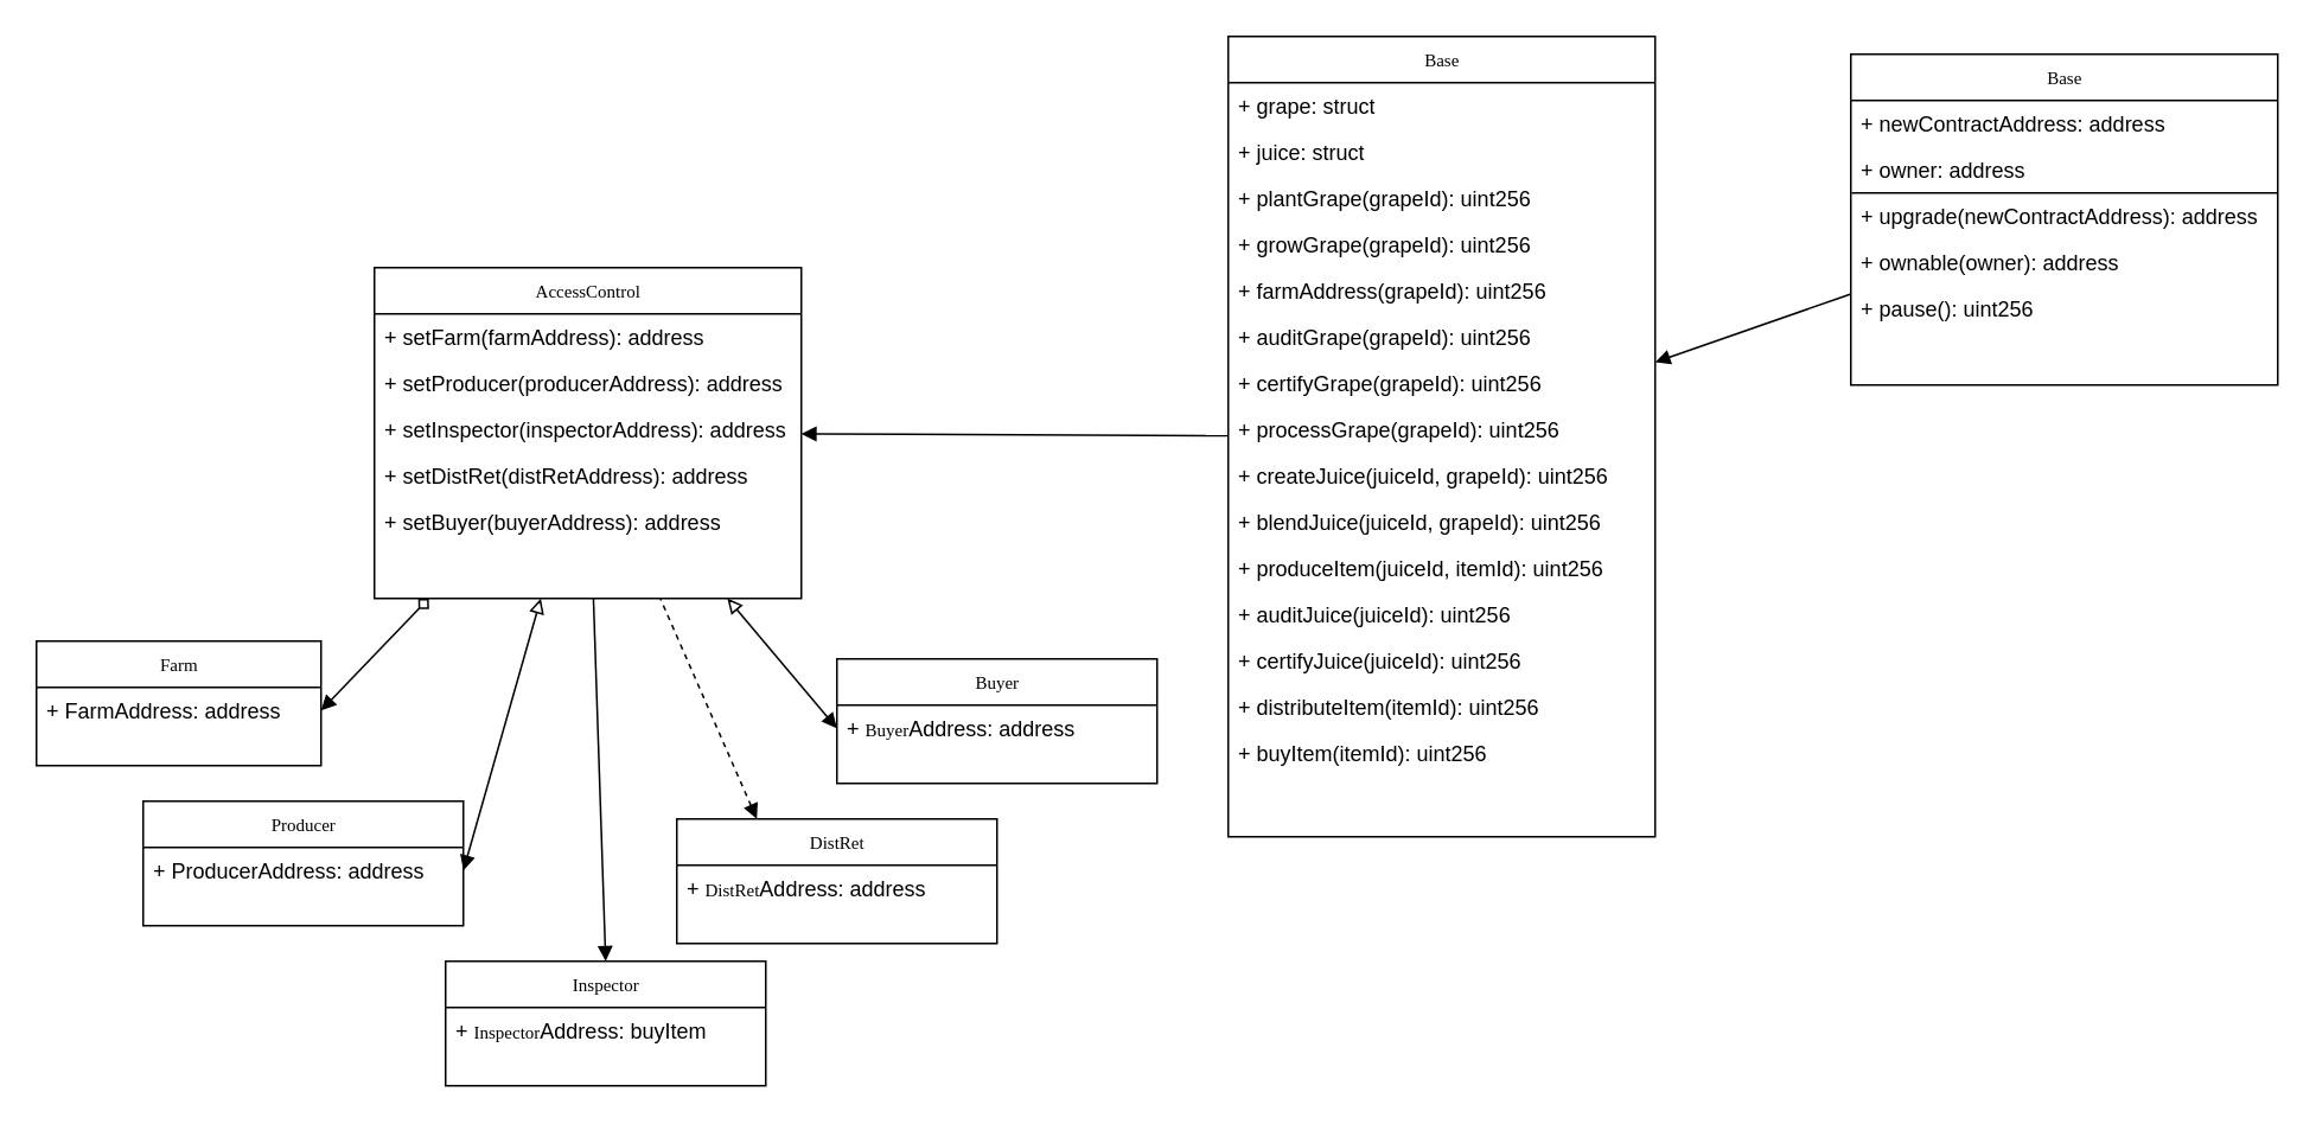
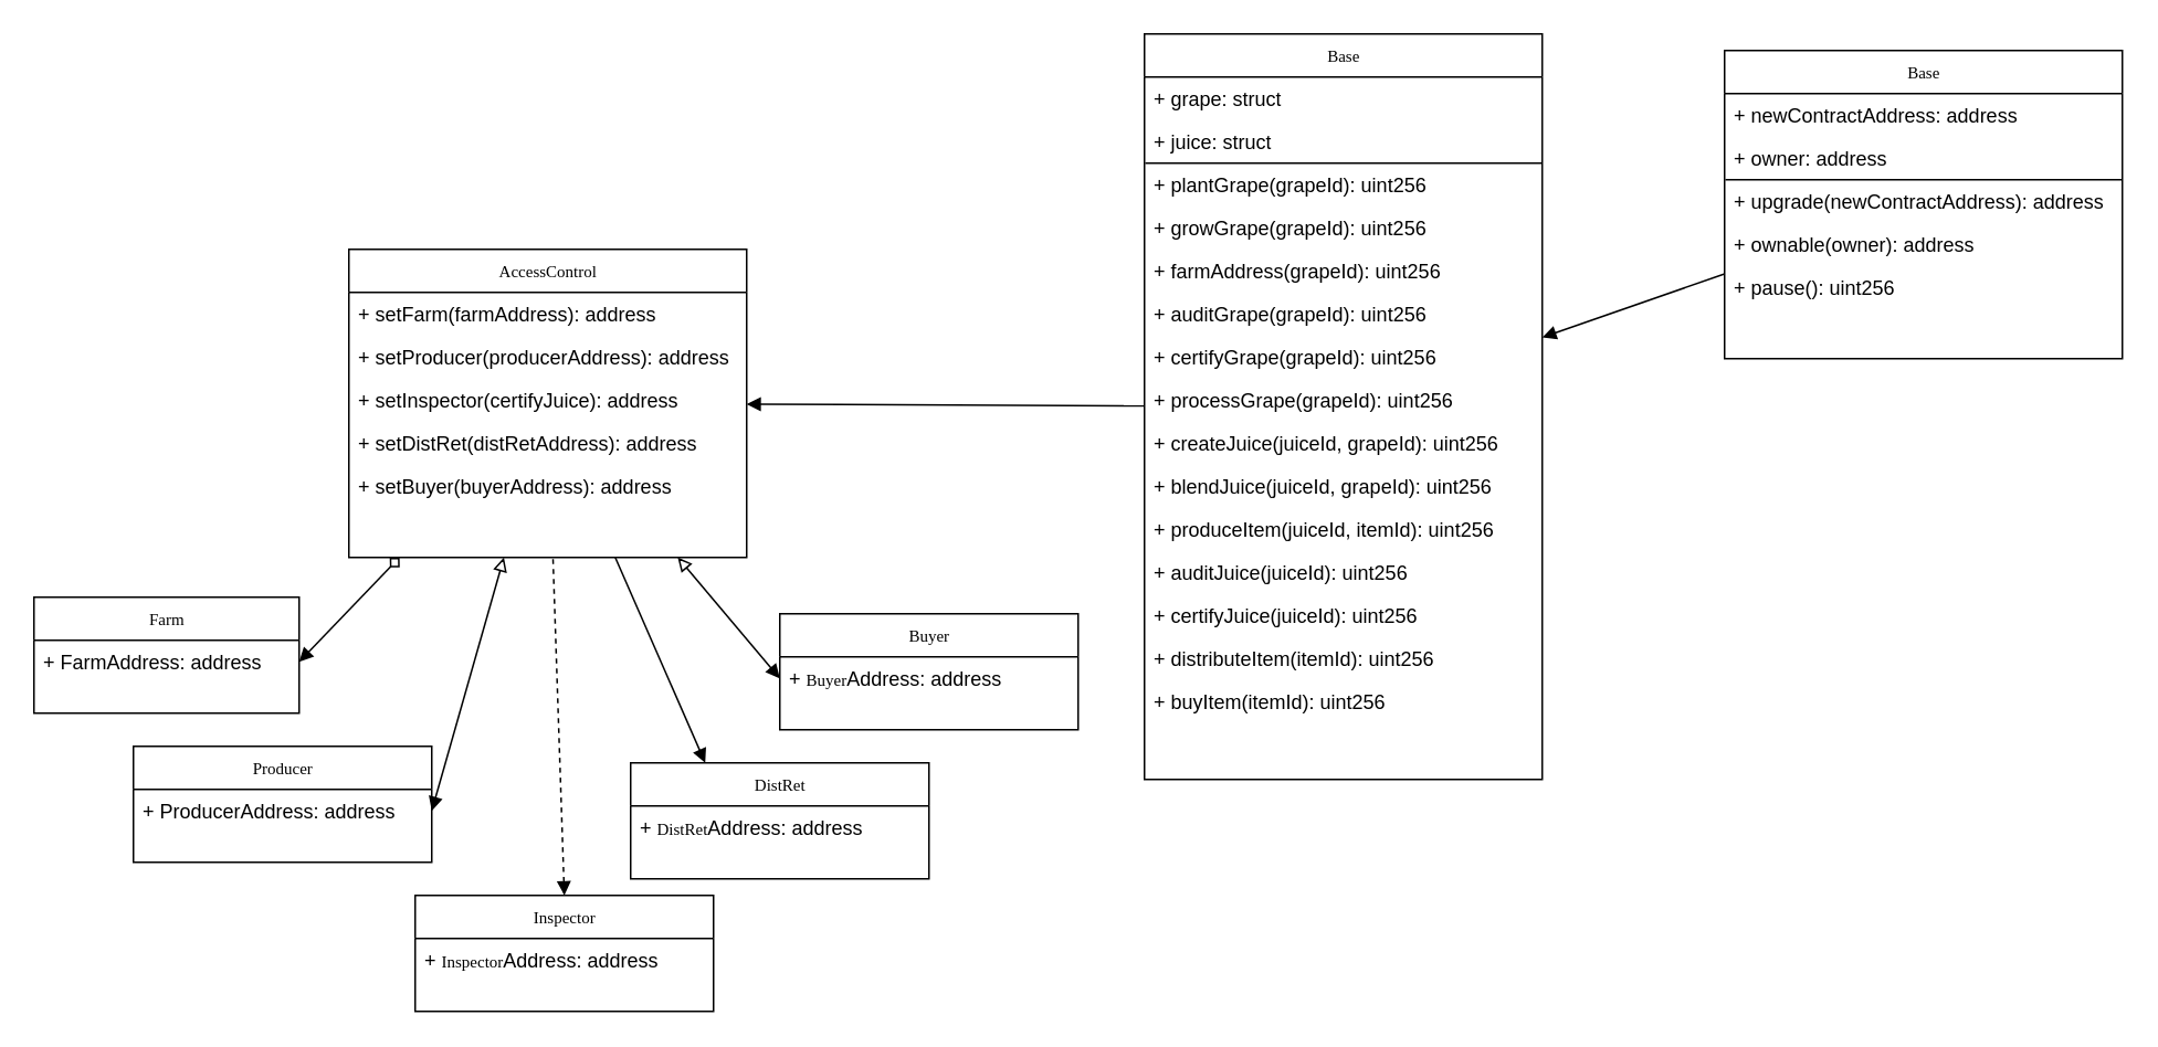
  <mxCell id="0" />
  <mxCell id="1" parent="0" />
  <mxCell id="2" value="AccessControl" style="swimlane;html=1;fontStyle=0;childLayout=stackLayout;horizontal=1;startSize=26;fillColor=none;horizontalStack=0;resizeParent=1;resizeLast=0;collapsible=1;marginBottom=0;swimlaneFillColor=#ffffff;rounded=0;shadow=0;comic=0;labelBackgroundColor=none;strokeWidth=1;fontFamily=Verdana;fontSize=10;align=center;" parent="1" vertex="1"><mxGeometry x="210" y="150" width="240" height="186" as="geometry" /></mxCell>
  <mxCell id="3" value="+ setFarm(farmAddress): address" style="text;html=1;strokeColor=none;fillColor=none;align=left;verticalAlign=top;spacingLeft=4;spacingRight=4;whiteSpace=wrap;overflow=hidden;rotatable=0;points=[[0,0.5],[1,0.5]];portConstraint=eastwest;" parent="2" vertex="1"><mxGeometry y="26" width="240" height="26" as="geometry" /></mxCell>
  <mxCell id="4" value="+ setProducer(producerAddress): address" style="text;html=1;strokeColor=none;fillColor=none;align=left;verticalAlign=top;spacingLeft=4;spacingRight=4;whiteSpace=wrap;overflow=hidden;rotatable=0;points=[[0,0.5],[1,0.5]];portConstraint=eastwest;" parent="2" vertex="1"><mxGeometry y="52" width="240" height="26" as="geometry" /></mxCell>
- <mxCell id="5" value="+ setInspector(inspectorAddress): address" style="text;html=1;strokeColor=none;fillColor=none;align=left;verticalAlign=top;spacingLeft=4;spacingRight=4;whiteSpace=wrap;overflow=hidden;rotatable=0;points=[[0,0.5],[1,0.5]];portConstraint=eastwest;" parent="2" vertex="1"><mxGeometry y="78" width="240" height="26" as="geometry" /></mxCell>
+ <mxCell id="5" value="+ setInspector(certifyJuice): address" style="text;html=1;strokeColor=none;fillColor=none;align=left;verticalAlign=top;spacingLeft=4;spacingRight=4;whiteSpace=wrap;overflow=hidden;rotatable=0;points=[[0,0.5],[1,0.5]];portConstraint=eastwest;" parent="2" vertex="1"><mxGeometry y="78" width="240" height="26" as="geometry" /></mxCell>
  <mxCell id="6" value="+ setDistRet(distRetAddress): address" style="text;html=1;strokeColor=none;fillColor=none;align=left;verticalAlign=top;spacingLeft=4;spacingRight=4;whiteSpace=wrap;overflow=hidden;rotatable=0;points=[[0,0.5],[1,0.5]];portConstraint=eastwest;" parent="2" vertex="1"><mxGeometry y="104" width="240" height="26" as="geometry" /></mxCell>
  <mxCell id="7" value="+ setBuyer(buyerAddress): address" style="text;html=1;strokeColor=none;fillColor=none;align=left;verticalAlign=top;spacingLeft=4;spacingRight=4;whiteSpace=wrap;overflow=hidden;rotatable=0;points=[[0,0.5],[1,0.5]];portConstraint=eastwest;" parent="2" vertex="1"><mxGeometry y="130" width="240" height="26" as="geometry" /></mxCell>
  <mxCell id="8" value="Producer" style="swimlane;html=1;fontStyle=0;childLayout=stackLayout;horizontal=1;startSize=26;fillColor=none;horizontalStack=0;resizeParent=1;resizeLast=0;collapsible=1;marginBottom=0;swimlaneFillColor=#ffffff;rounded=0;shadow=0;comic=0;labelBackgroundColor=none;strokeWidth=1;fontFamily=Verdana;fontSize=10;align=center;" vertex="1" parent="1"><mxGeometry x="80" y="450" width="180" height="70" as="geometry" /></mxCell>
  <mxCell id="9" value="+ ProducerAddress: address" style="text;html=1;strokeColor=none;fillColor=none;align=left;verticalAlign=top;spacingLeft=4;spacingRight=4;whiteSpace=wrap;overflow=hidden;rotatable=0;points=[[0,0.5],[1,0.5]];portConstraint=eastwest;" vertex="1" parent="8"><mxGeometry y="26" width="180" height="26" as="geometry" /></mxCell>
  <mxCell id="10" value="Farm" style="swimlane;html=1;fontStyle=0;childLayout=stackLayout;horizontal=1;startSize=26;fillColor=none;horizontalStack=0;resizeParent=1;resizeLast=0;collapsible=1;marginBottom=0;swimlaneFillColor=#ffffff;rounded=0;shadow=0;comic=0;labelBackgroundColor=none;strokeWidth=1;fontFamily=Verdana;fontSize=10;align=center;" vertex="1" parent="1"><mxGeometry x="20" y="360" width="160" height="70" as="geometry" /></mxCell>
  <mxCell id="11" value="+ FarmAddress: address" style="text;html=1;strokeColor=none;fillColor=none;align=left;verticalAlign=top;spacingLeft=4;spacingRight=4;whiteSpace=wrap;overflow=hidden;rotatable=0;points=[[0,0.5],[1,0.5]];portConstraint=eastwest;" vertex="1" parent="10"><mxGeometry y="26" width="160" height="26" as="geometry" /></mxCell>
- <mxCell id="12" style="edgeStyle=none;rounded=0;orthogonalLoop=1;jettySize=auto;html=1;exitX=0.5;exitY=0;exitDx=0;exitDy=0;startArrow=block;startFill=1;endArrow=none;endFill=0;" edge="1" parent="1" source="13" target="2"><mxGeometry relative="1" as="geometry" /></mxCell>
+ <mxCell id="12" style="edgeStyle=none;rounded=0;orthogonalLoop=1;jettySize=auto;html=1;exitX=0.5;exitY=0;exitDx=0;exitDy=0;startArrow=block;startFill=1;endArrow=none;endFill=0;dashed=1;" edge="1" parent="1" source="13" target="2"><mxGeometry relative="1" as="geometry" /></mxCell>
  <mxCell id="13" value="Inspector" style="swimlane;html=1;fontStyle=0;childLayout=stackLayout;horizontal=1;startSize=26;fillColor=none;horizontalStack=0;resizeParent=1;resizeLast=0;collapsible=1;marginBottom=0;swimlaneFillColor=#ffffff;rounded=0;shadow=0;comic=0;labelBackgroundColor=none;strokeWidth=1;fontFamily=Verdana;fontSize=10;align=center;" vertex="1" parent="1"><mxGeometry x="250" y="540" width="180" height="70" as="geometry" /></mxCell>
- <mxCell id="14" value="+&amp;nbsp;&lt;span style=&quot;font-family: &amp;#34;verdana&amp;#34; ; font-size: 10px ; text-align: center&quot;&gt;Inspector&lt;/span&gt;Address: buyItem" style="text;html=1;strokeColor=none;fillColor=none;align=left;verticalAlign=top;spacingLeft=4;spacingRight=4;whiteSpace=wrap;overflow=hidden;rotatable=0;points=[[0,0.5],[1,0.5]];portConstraint=eastwest;" vertex="1" parent="13"><mxGeometry y="26" width="180" height="26" as="geometry" /></mxCell>
- <mxCell id="15" style="edgeStyle=none;rounded=0;orthogonalLoop=1;jettySize=auto;html=1;exitX=0.25;exitY=0;exitDx=0;exitDy=0;startArrow=block;startFill=1;endArrow=none;endFill=0;dashed=1;" edge="1" parent="1" source="16" target="2"><mxGeometry relative="1" as="geometry" /></mxCell>
+ <mxCell id="14" value="+&amp;nbsp;&lt;span style=&quot;font-family: &amp;#34;verdana&amp;#34; ; font-size: 10px ; text-align: center&quot;&gt;Inspector&lt;/span&gt;Address: address" style="text;html=1;strokeColor=none;fillColor=none;align=left;verticalAlign=top;spacingLeft=4;spacingRight=4;whiteSpace=wrap;overflow=hidden;rotatable=0;points=[[0,0.5],[1,0.5]];portConstraint=eastwest;" vertex="1" parent="13"><mxGeometry y="26" width="180" height="26" as="geometry" /></mxCell>
+ <mxCell id="15" style="edgeStyle=none;rounded=0;orthogonalLoop=1;jettySize=auto;html=1;exitX=0.25;exitY=0;exitDx=0;exitDy=0;startArrow=block;startFill=1;endArrow=none;endFill=0;" edge="1" parent="1" source="16" target="2"><mxGeometry relative="1" as="geometry" /></mxCell>
  <mxCell id="16" value="DistRet" style="swimlane;html=1;fontStyle=0;childLayout=stackLayout;horizontal=1;startSize=26;fillColor=none;horizontalStack=0;resizeParent=1;resizeLast=0;collapsible=1;marginBottom=0;swimlaneFillColor=#ffffff;rounded=0;shadow=0;comic=0;labelBackgroundColor=none;strokeWidth=1;fontFamily=Verdana;fontSize=10;align=center;" vertex="1" parent="1"><mxGeometry x="380" y="460" width="180" height="70" as="geometry" /></mxCell>
  <mxCell id="17" value="+&amp;nbsp;&lt;span style=&quot;font-family: &amp;#34;verdana&amp;#34; ; font-size: 10px ; text-align: center&quot;&gt;DistRet&lt;/span&gt;Address: address" style="text;html=1;strokeColor=none;fillColor=none;align=left;verticalAlign=top;spacingLeft=4;spacingRight=4;whiteSpace=wrap;overflow=hidden;rotatable=0;points=[[0,0.5],[1,0.5]];portConstraint=eastwest;" vertex="1" parent="16"><mxGeometry y="26" width="180" height="26" as="geometry" /></mxCell>
  <mxCell id="18" value="Buyer" style="swimlane;html=1;fontStyle=0;childLayout=stackLayout;horizontal=1;startSize=26;fillColor=none;horizontalStack=0;resizeParent=1;resizeLast=0;collapsible=1;marginBottom=0;swimlaneFillColor=#ffffff;rounded=0;shadow=0;comic=0;labelBackgroundColor=none;strokeWidth=1;fontFamily=Verdana;fontSize=10;align=center;" vertex="1" parent="1"><mxGeometry x="470" y="370" width="180" height="70" as="geometry" /></mxCell>
  <mxCell id="19" value="&lt;div style=&quot;text-align: center&quot;&gt;&lt;span&gt;+ &lt;font face=&quot;verdana&quot;&gt;&lt;span style=&quot;font-size: 10px&quot;&gt;Buyer&lt;/span&gt;&lt;/font&gt;&lt;/span&gt;&lt;span&gt;Address: address&lt;/span&gt;&lt;/div&gt;" style="text;html=1;strokeColor=none;fillColor=none;align=left;verticalAlign=top;spacingLeft=4;spacingRight=4;whiteSpace=wrap;overflow=hidden;rotatable=0;points=[[0,0.5],[1,0.5]];portConstraint=eastwest;" vertex="1" parent="18"><mxGeometry y="26" width="180" height="26" as="geometry" /></mxCell>
  <mxCell id="20" style="edgeStyle=none;rounded=0;orthogonalLoop=1;jettySize=auto;html=1;exitX=1;exitY=0.5;exitDx=0;exitDy=0;startArrow=block;startFill=1;endArrow=block;endFill=0;" edge="1" parent="1" source="9" target="2"><mxGeometry relative="1" as="geometry" /></mxCell>
  <mxCell id="21" style="edgeStyle=none;rounded=0;orthogonalLoop=1;jettySize=auto;html=1;exitX=1;exitY=0.5;exitDx=0;exitDy=0;startArrow=block;startFill=1;endArrow=diamond;endFill=0;" edge="1" parent="1" source="11" target="2"><mxGeometry relative="1" as="geometry" /></mxCell>
  <mxCell id="22" style="edgeStyle=none;rounded=0;orthogonalLoop=1;jettySize=auto;html=1;exitX=0;exitY=0.5;exitDx=0;exitDy=0;startArrow=block;startFill=1;endArrow=block;endFill=0;" edge="1" parent="1" source="19" target="2"><mxGeometry relative="1" as="geometry" /></mxCell>
  <mxCell id="23" value="Base" style="swimlane;html=1;fontStyle=0;childLayout=stackLayout;horizontal=1;startSize=26;fillColor=none;horizontalStack=0;resizeParent=1;resizeLast=0;collapsible=1;marginBottom=0;swimlaneFillColor=#ffffff;rounded=0;shadow=0;comic=0;labelBackgroundColor=none;strokeWidth=1;fontFamily=Verdana;fontSize=10;align=center;" vertex="1" parent="1"><mxGeometry x="690" y="20" width="240" height="450" as="geometry" /></mxCell>
  <mxCell id="24" value="+ grape: struct" style="text;html=1;strokeColor=none;fillColor=none;align=left;verticalAlign=top;spacingLeft=4;spacingRight=4;whiteSpace=wrap;overflow=hidden;rotatable=0;points=[[0,0.5],[1,0.5]];portConstraint=eastwest;" vertex="1" parent="23"><mxGeometry y="26" width="240" height="26" as="geometry" /></mxCell>
  <mxCell id="25" value="+ juice: struct" style="text;html=1;strokeColor=none;fillColor=none;align=left;verticalAlign=top;spacingLeft=4;spacingRight=4;whiteSpace=wrap;overflow=hidden;rotatable=0;points=[[0,0.5],[1,0.5]];portConstraint=eastwest;" vertex="1" parent="23"><mxGeometry y="52" width="240" height="26" as="geometry" /></mxCell>
  <mxCell id="26" value="+ plantGrape(grapeId): uint256" style="text;html=1;strokeColor=none;fillColor=none;align=left;verticalAlign=top;spacingLeft=4;spacingRight=4;whiteSpace=wrap;overflow=hidden;rotatable=0;points=[[0,0.5],[1,0.5]];portConstraint=eastwest;" vertex="1" parent="23"><mxGeometry y="78" width="240" height="26" as="geometry" /></mxCell>
  <mxCell id="27" value="+ growGrape(grapeId): uint256" style="text;html=1;strokeColor=none;fillColor=none;align=left;verticalAlign=top;spacingLeft=4;spacingRight=4;whiteSpace=wrap;overflow=hidden;rotatable=0;points=[[0,0.5],[1,0.5]];portConstraint=eastwest;" vertex="1" parent="23"><mxGeometry y="104" width="240" height="26" as="geometry" /></mxCell>
  <mxCell id="28" value="+ farmAddress(grapeId): uint256" style="text;html=1;strokeColor=none;fillColor=none;align=left;verticalAlign=top;spacingLeft=4;spacingRight=4;whiteSpace=wrap;overflow=hidden;rotatable=0;points=[[0,0.5],[1,0.5]];portConstraint=eastwest;" vertex="1" parent="23"><mxGeometry y="130" width="240" height="26" as="geometry" /></mxCell>
+ <mxCell id="29" value="" style="endArrow=none;html=1;exitX=0.002;exitY=0.001;exitDx=0;exitDy=0;exitPerimeter=0;entryX=0.999;entryY=1.003;entryDx=0;entryDy=0;entryPerimeter=0;" edge="1" parent="23" source="26" target="25"><mxGeometry width="50" height="50" relative="1" as="geometry"><mxPoint x="180" y="200" as="sourcePoint" /><mxPoint x="241" y="91" as="targetPoint" /></mxGeometry></mxCell>
  <mxCell id="30" value="+ auditGrape(grapeId): uint256" style="text;html=1;strokeColor=none;fillColor=none;align=left;verticalAlign=top;spacingLeft=4;spacingRight=4;whiteSpace=wrap;overflow=hidden;rotatable=0;points=[[0,0.5],[1,0.5]];portConstraint=eastwest;" vertex="1" parent="23"><mxGeometry y="156" width="240" height="26" as="geometry" /></mxCell>
  <mxCell id="31" value="+ certifyGrape(grapeId): uint256" style="text;html=1;strokeColor=none;fillColor=none;align=left;verticalAlign=top;spacingLeft=4;spacingRight=4;whiteSpace=wrap;overflow=hidden;rotatable=0;points=[[0,0.5],[1,0.5]];portConstraint=eastwest;" vertex="1" parent="23"><mxGeometry y="182" width="240" height="26" as="geometry" /></mxCell>
  <mxCell id="32" value="+ processGrape(grapeId): uint256" style="text;html=1;strokeColor=none;fillColor=none;align=left;verticalAlign=top;spacingLeft=4;spacingRight=4;whiteSpace=wrap;overflow=hidden;rotatable=0;points=[[0,0.5],[1,0.5]];portConstraint=eastwest;" vertex="1" parent="23"><mxGeometry y="208" width="240" height="26" as="geometry" /></mxCell>
  <mxCell id="33" value="+ createJuice(juiceId, grapeId): uint256" style="text;html=1;strokeColor=none;fillColor=none;align=left;verticalAlign=top;spacingLeft=4;spacingRight=4;whiteSpace=wrap;overflow=hidden;rotatable=0;points=[[0,0.5],[1,0.5]];portConstraint=eastwest;" vertex="1" parent="23"><mxGeometry y="234" width="240" height="26" as="geometry" /></mxCell>
  <mxCell id="34" value="+ blendJuice(juiceId, grapeId): uint256" style="text;html=1;strokeColor=none;fillColor=none;align=left;verticalAlign=top;spacingLeft=4;spacingRight=4;whiteSpace=wrap;overflow=hidden;rotatable=0;points=[[0,0.5],[1,0.5]];portConstraint=eastwest;" vertex="1" parent="23"><mxGeometry y="260" width="240" height="26" as="geometry" /></mxCell>
  <mxCell id="35" value="+ produceItem(juiceId, itemId): uint256" style="text;html=1;strokeColor=none;fillColor=none;align=left;verticalAlign=top;spacingLeft=4;spacingRight=4;whiteSpace=wrap;overflow=hidden;rotatable=0;points=[[0,0.5],[1,0.5]];portConstraint=eastwest;" vertex="1" parent="23"><mxGeometry y="286" width="240" height="26" as="geometry" /></mxCell>
  <mxCell id="36" value="+ auditJuice(juiceId): uint256" style="text;html=1;strokeColor=none;fillColor=none;align=left;verticalAlign=top;spacingLeft=4;spacingRight=4;whiteSpace=wrap;overflow=hidden;rotatable=0;points=[[0,0.5],[1,0.5]];portConstraint=eastwest;" vertex="1" parent="23"><mxGeometry y="312" width="240" height="26" as="geometry" /></mxCell>
  <mxCell id="37" value="+ certifyJuice(juiceId): uint256" style="text;html=1;strokeColor=none;fillColor=none;align=left;verticalAlign=top;spacingLeft=4;spacingRight=4;whiteSpace=wrap;overflow=hidden;rotatable=0;points=[[0,0.5],[1,0.5]];portConstraint=eastwest;" vertex="1" parent="23"><mxGeometry y="338" width="240" height="26" as="geometry" /></mxCell>
  <mxCell id="38" value="+ distributeItem(itemId): uint256" style="text;html=1;strokeColor=none;fillColor=none;align=left;verticalAlign=top;spacingLeft=4;spacingRight=4;whiteSpace=wrap;overflow=hidden;rotatable=0;points=[[0,0.5],[1,0.5]];portConstraint=eastwest;" vertex="1" parent="23"><mxGeometry y="364" width="240" height="26" as="geometry" /></mxCell>
  <mxCell id="39" value="+ buyItem(itemId): uint256" style="text;html=1;strokeColor=none;fillColor=none;align=left;verticalAlign=top;spacingLeft=4;spacingRight=4;whiteSpace=wrap;overflow=hidden;rotatable=0;points=[[0,0.5],[1,0.5]];portConstraint=eastwest;" vertex="1" parent="23"><mxGeometry y="390" width="240" height="26" as="geometry" /></mxCell>
  <mxCell id="40" style="edgeStyle=none;rounded=0;orthogonalLoop=1;jettySize=auto;html=1;startArrow=block;startFill=1;endArrow=none;endFill=0;" edge="1" parent="1" source="23" target="42"><mxGeometry relative="1" as="geometry"><mxPoint x="1040" y="321.471" as="targetPoint" /></mxGeometry></mxCell>
  <mxCell id="41" style="edgeStyle=none;rounded=0;orthogonalLoop=1;jettySize=auto;html=1;startArrow=block;startFill=1;endArrow=none;endFill=0;" edge="1" parent="1" source="2" target="23"><mxGeometry relative="1" as="geometry" /></mxCell>
  <mxCell id="42" value="Base" style="swimlane;html=1;fontStyle=0;childLayout=stackLayout;horizontal=1;startSize=26;fillColor=none;horizontalStack=0;resizeParent=1;resizeLast=0;collapsible=1;marginBottom=0;swimlaneFillColor=#ffffff;rounded=0;shadow=0;comic=0;labelBackgroundColor=none;strokeWidth=1;fontFamily=Verdana;fontSize=10;align=center;" vertex="1" parent="1"><mxGeometry x="1040" y="30" width="240" height="186" as="geometry" /></mxCell>
  <mxCell id="43" value="+ newContractAddress: address" style="text;html=1;strokeColor=none;fillColor=none;align=left;verticalAlign=top;spacingLeft=4;spacingRight=4;whiteSpace=wrap;overflow=hidden;rotatable=0;points=[[0,0.5],[1,0.5]];portConstraint=eastwest;" vertex="1" parent="42"><mxGeometry y="26" width="240" height="26" as="geometry" /></mxCell>
  <mxCell id="44" value="+ owner: address" style="text;html=1;strokeColor=none;fillColor=none;align=left;verticalAlign=top;spacingLeft=4;spacingRight=4;whiteSpace=wrap;overflow=hidden;rotatable=0;points=[[0,0.5],[1,0.5]];portConstraint=eastwest;" vertex="1" parent="42"><mxGeometry y="52" width="240" height="26" as="geometry" /></mxCell>
  <mxCell id="45" value="+ upgrade(newContractAddress): address" style="text;html=1;strokeColor=none;fillColor=none;align=left;verticalAlign=top;spacingLeft=4;spacingRight=4;whiteSpace=wrap;overflow=hidden;rotatable=0;points=[[0,0.5],[1,0.5]];portConstraint=eastwest;" vertex="1" parent="42"><mxGeometry y="78" width="240" height="26" as="geometry" /></mxCell>
  <mxCell id="46" value="+ ownable(owner): address" style="text;html=1;strokeColor=none;fillColor=none;align=left;verticalAlign=top;spacingLeft=4;spacingRight=4;whiteSpace=wrap;overflow=hidden;rotatable=0;points=[[0,0.5],[1,0.5]];portConstraint=eastwest;" vertex="1" parent="42"><mxGeometry y="104" width="240" height="26" as="geometry" /></mxCell>
  <mxCell id="47" value="+ pause(): uint256" style="text;html=1;strokeColor=none;fillColor=none;align=left;verticalAlign=top;spacingLeft=4;spacingRight=4;whiteSpace=wrap;overflow=hidden;rotatable=0;points=[[0,0.5],[1,0.5]];portConstraint=eastwest;" vertex="1" parent="42"><mxGeometry y="130" width="240" height="26" as="geometry" /></mxCell>
  <mxCell id="48" value="" style="endArrow=none;html=1;exitX=0.002;exitY=0.001;exitDx=0;exitDy=0;exitPerimeter=0;entryX=0.999;entryY=1.003;entryDx=0;entryDy=0;entryPerimeter=0;" edge="1" parent="42" source="45" target="44"><mxGeometry width="50" height="50" relative="1" as="geometry"><mxPoint x="180" y="200" as="sourcePoint" /><mxPoint x="241" y="91" as="targetPoint" /></mxGeometry></mxCell>
